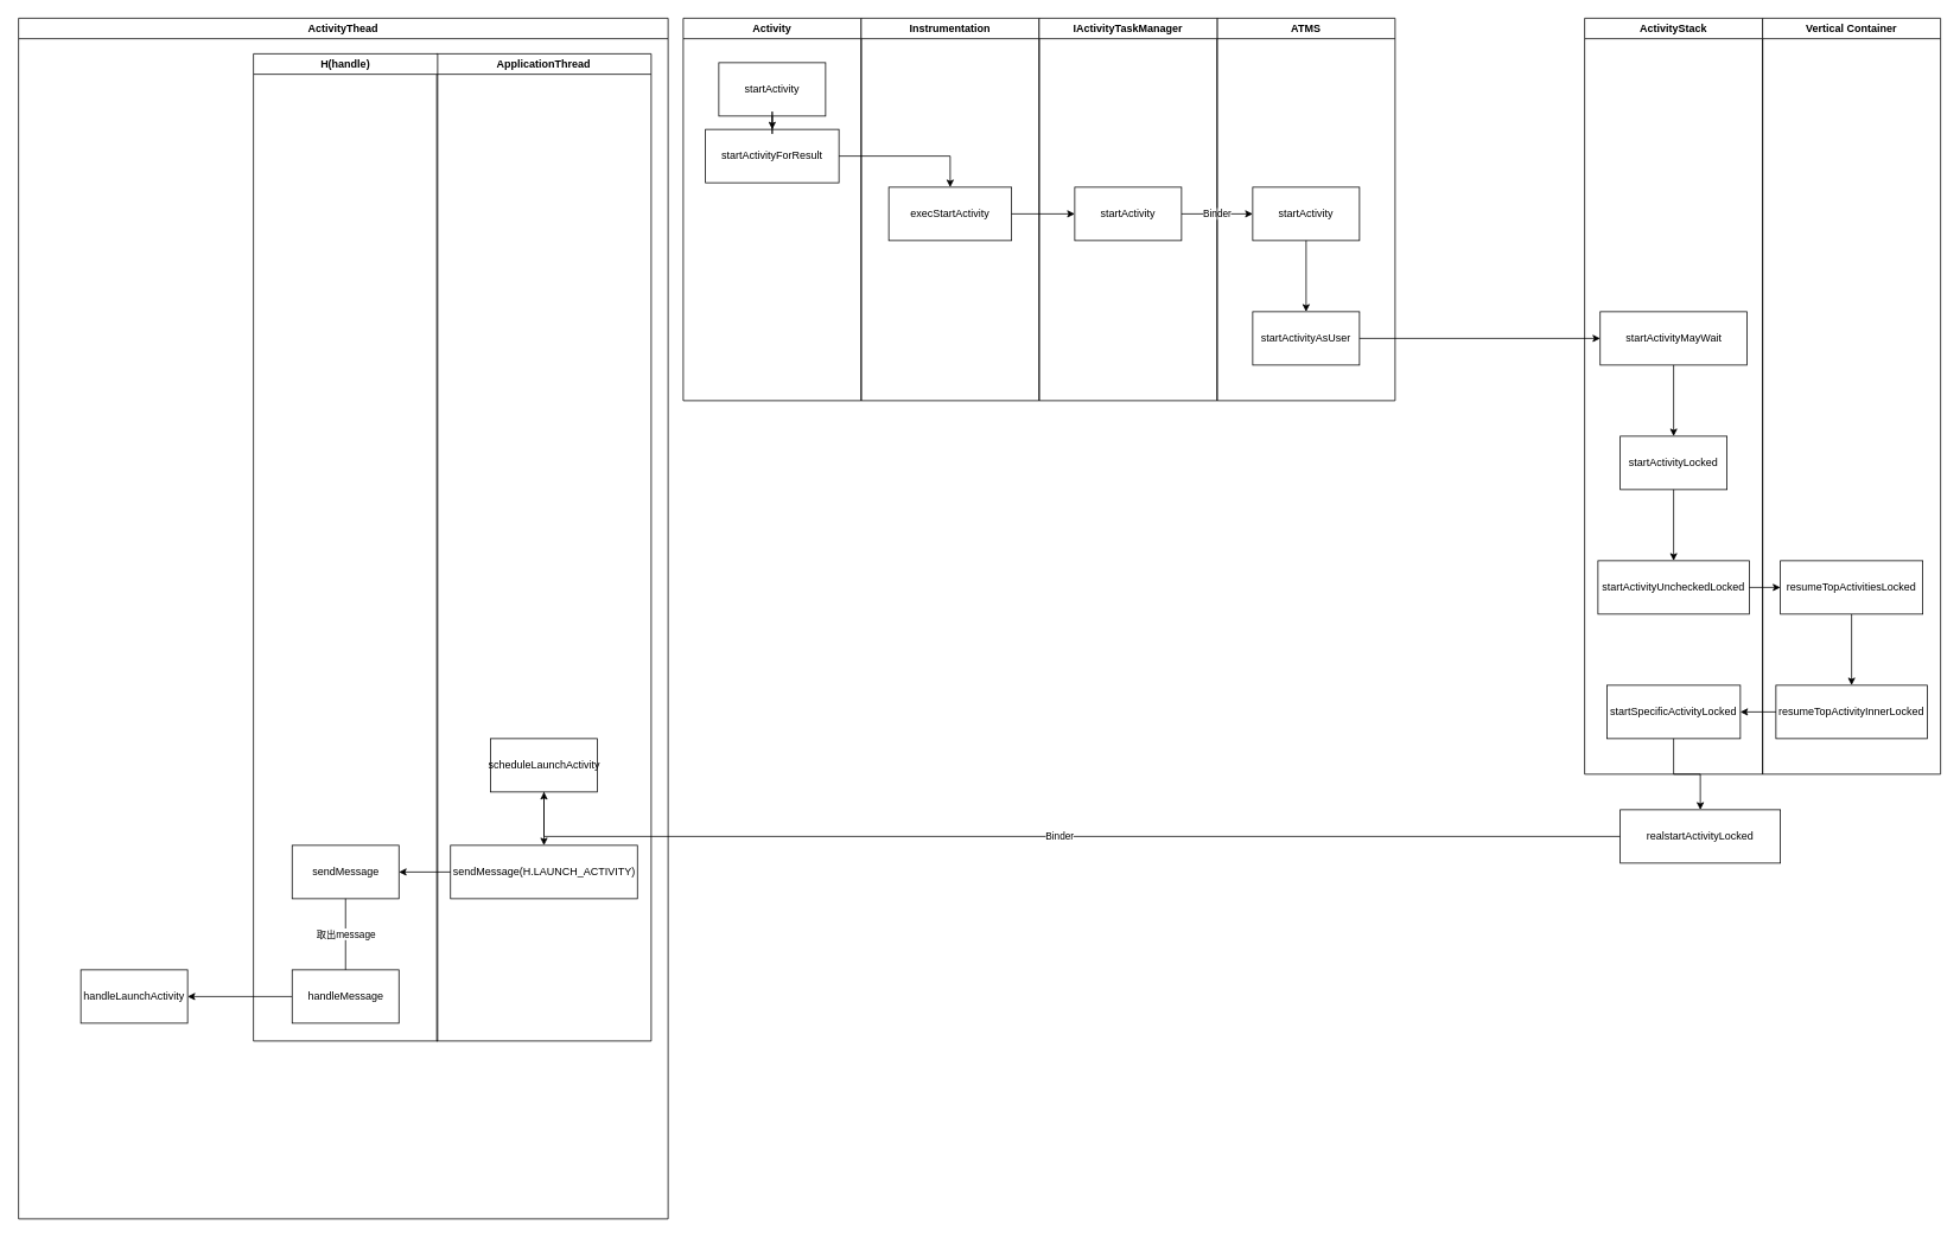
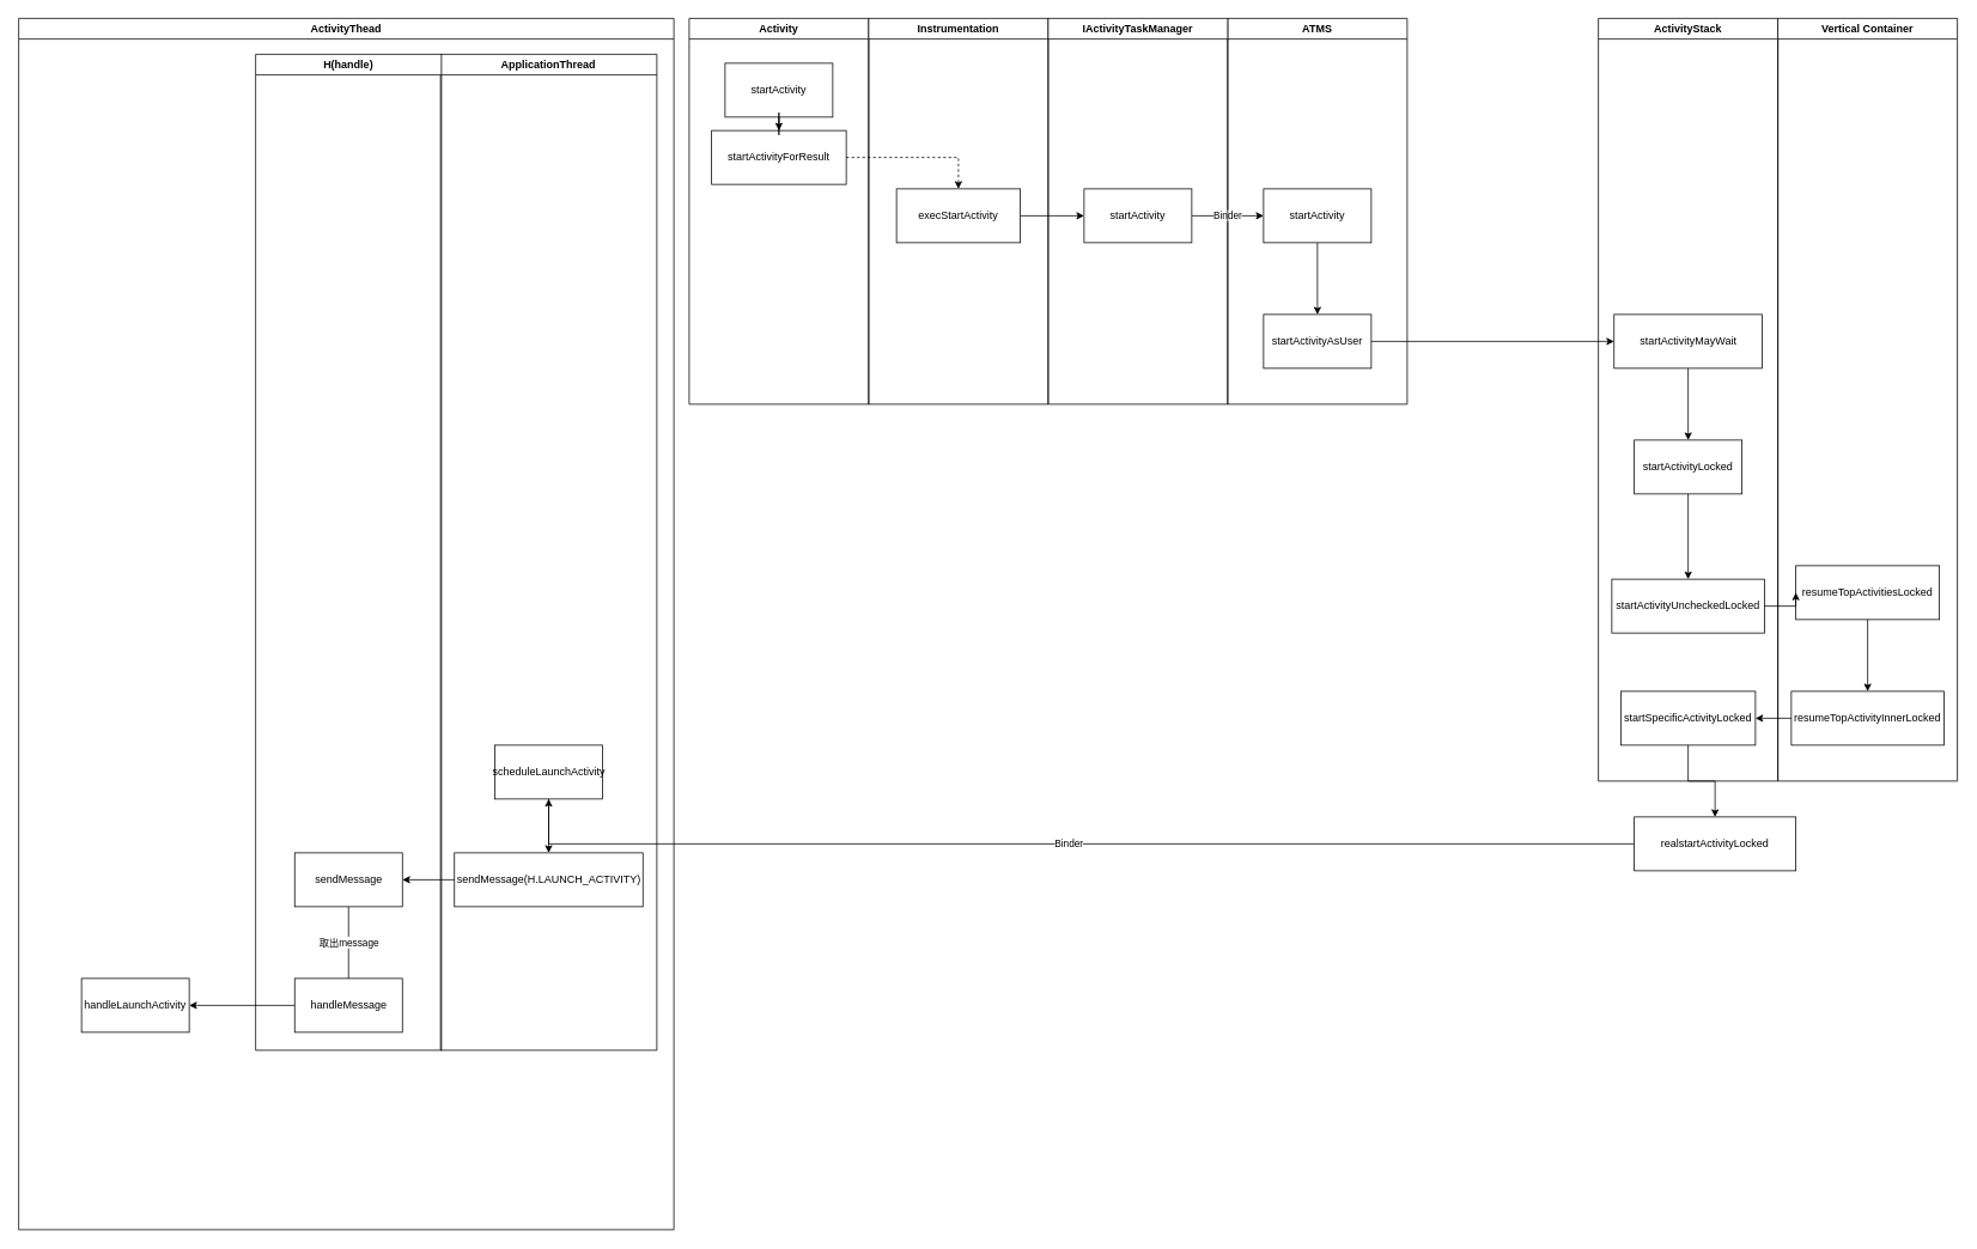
  <mxCell id="0" />
  <mxCell id="1" parent="0" />
  <mxCell id="2" value="Activity" style="swimlane;" parent="1" vertex="1"><mxGeometry x="767" y="20" width="200" height="430" as="geometry"><mxRectangle x="460" y="300" width="130" height="23" as="alternateBounds" /></mxGeometry></mxCell>
  <mxCell id="3" value="startActivity" style="rounded=0;whiteSpace=wrap;html=1;" parent="2" vertex="1"><mxGeometry x="40" y="50" width="120" height="60" as="geometry" /></mxCell>
  <mxCell id="4" value="startActivityForResult" style="whiteSpace=wrap;html=1;rounded=0;" parent="2" vertex="1"><mxGeometry x="25" y="125" width="150" height="60" as="geometry" /></mxCell>
  <mxCell id="5" value="" style="edgeStyle=orthogonalEdgeStyle;rounded=0;orthogonalLoop=1;jettySize=auto;html=1;" parent="2" source="3" target="4" edge="1"><mxGeometry relative="1" as="geometry" /></mxCell>
- <mxCell id="6" value="" style="edgeStyle=orthogonalEdgeStyle;rounded=0;orthogonalLoop=1;jettySize=auto;html=1;" parent="1" source="4" target="8" edge="1"><mxGeometry relative="1" as="geometry" /></mxCell>
+ <mxCell id="6" value="" style="edgeStyle=orthogonalEdgeStyle;rounded=0;orthogonalLoop=1;jettySize=auto;html=1;dashed=1;" parent="1" source="4" target="8" edge="1"><mxGeometry relative="1" as="geometry" /></mxCell>
  <mxCell id="7" value="Instrumentation" style="swimlane;" parent="1" vertex="1"><mxGeometry x="967" y="20" width="200" height="430" as="geometry" /></mxCell>
  <mxCell id="8" value="execStartActivity" style="whiteSpace=wrap;html=1;rounded=0;" parent="7" vertex="1"><mxGeometry x="31" y="190" width="138" height="60" as="geometry" /></mxCell>
  <mxCell id="9" value="ATMS" style="swimlane;" parent="1" vertex="1"><mxGeometry x="1367" y="20" width="200" height="430" as="geometry" /></mxCell>
  <mxCell id="10" value="startActivity" style="whiteSpace=wrap;html=1;rounded=0;" parent="9" vertex="1"><mxGeometry x="40" y="190" width="120" height="60" as="geometry" /></mxCell>
  <mxCell id="11" value="startActivityAsUser" style="whiteSpace=wrap;html=1;rounded=0;" parent="9" vertex="1"><mxGeometry x="40" y="330" width="120" height="60" as="geometry" /></mxCell>
  <mxCell id="12" value="" style="edgeStyle=orthogonalEdgeStyle;rounded=0;orthogonalLoop=1;jettySize=auto;html=1;" parent="9" source="10" target="11" edge="1"><mxGeometry relative="1" as="geometry" /></mxCell>
  <mxCell id="13" value="Binder" style="edgeStyle=orthogonalEdgeStyle;rounded=0;orthogonalLoop=1;jettySize=auto;html=1;exitX=1;exitY=0.5;exitDx=0;exitDy=0;entryX=0;entryY=0.5;entryDx=0;entryDy=0;" parent="1" source="43" target="10" edge="1"><mxGeometry relative="1" as="geometry"><mxPoint x="680" y="190" as="sourcePoint" /><mxPoint x="1250" y="320" as="targetPoint" /></mxGeometry></mxCell>
  <mxCell id="14" value="ActivityStack" style="swimlane;startSize=23;" parent="1" vertex="1"><mxGeometry x="1780" y="20" width="200" height="850" as="geometry" /></mxCell>
  <mxCell id="15" value="startActivityMayWait" style="whiteSpace=wrap;html=1;rounded=0;" parent="14" vertex="1"><mxGeometry x="17.5" y="330" width="165" height="60" as="geometry" /></mxCell>
  <mxCell id="16" value="&lt;span&gt;startActivityLocked&lt;/span&gt;" style="whiteSpace=wrap;html=1;rounded=0;" vertex="1" parent="14"><mxGeometry x="40" y="470" width="120" height="60" as="geometry" /></mxCell>
  <mxCell id="17" value="" style="edgeStyle=orthogonalEdgeStyle;rounded=0;orthogonalLoop=1;jettySize=auto;html=1;" edge="1" parent="14" source="15" target="16"><mxGeometry relative="1" as="geometry" /></mxCell>
- <mxCell id="18" value="&lt;span&gt;startActivityUncheckedLocked&lt;/span&gt;" style="whiteSpace=wrap;html=1;rounded=0;" vertex="1" parent="14"><mxGeometry x="15" y="610" width="170" height="60" as="geometry" /></mxCell>
+ <mxCell id="18" value="&lt;span&gt;startActivityUncheckedLocked&lt;/span&gt;" style="whiteSpace=wrap;html=1;rounded=0;" vertex="1" parent="14"><mxGeometry x="15" y="625" width="170" height="60" as="geometry" /></mxCell>
  <mxCell id="19" value="" style="edgeStyle=orthogonalEdgeStyle;rounded=0;orthogonalLoop=1;jettySize=auto;html=1;" edge="1" parent="14" source="16" target="18"><mxGeometry relative="1" as="geometry" /></mxCell>
  <mxCell id="20" value="startSpecificActivityLocked" style="whiteSpace=wrap;html=1;rounded=0;" parent="14" vertex="1"><mxGeometry x="25" y="750" width="150" height="60" as="geometry" /></mxCell>
  <mxCell id="21" value="" style="edgeStyle=orthogonalEdgeStyle;rounded=0;orthogonalLoop=1;jettySize=auto;html=1;exitX=1;exitY=0.5;exitDx=0;exitDy=0;" parent="1" source="11" target="15" edge="1"><mxGeometry relative="1" as="geometry" /></mxCell>
  <mxCell id="22" value="Vertical Container" style="swimlane;" parent="1" vertex="1"><mxGeometry x="1980" y="20" width="200" height="850" as="geometry" /></mxCell>
  <mxCell id="23" value="" style="edgeStyle=orthogonalEdgeStyle;rounded=0;orthogonalLoop=1;jettySize=auto;html=1;" parent="22" source="24" target="25" edge="1"><mxGeometry relative="1" as="geometry" /></mxCell>
  <mxCell id="24" value="resumeTopActivitiesLocked" style="whiteSpace=wrap;html=1;rounded=0;" parent="22" vertex="1"><mxGeometry x="20" y="610" width="160" height="60" as="geometry" /></mxCell>
  <mxCell id="25" value="resumeTopActivityInnerLocked" style="whiteSpace=wrap;html=1;rounded=0;" parent="22" vertex="1"><mxGeometry x="15" y="750" width="170" height="60" as="geometry" /></mxCell>
  <mxCell id="26" value="" style="edgeStyle=orthogonalEdgeStyle;rounded=0;orthogonalLoop=1;jettySize=auto;html=1;" parent="1" source="20" target="29" edge="1"><mxGeometry relative="1" as="geometry" /></mxCell>
  <mxCell id="27" value="" style="edgeStyle=orthogonalEdgeStyle;rounded=0;orthogonalLoop=1;jettySize=auto;html=1;" parent="1" source="25" target="20" edge="1"><mxGeometry relative="1" as="geometry" /></mxCell>
  <mxCell id="28" value="Binder" style="edgeStyle=orthogonalEdgeStyle;rounded=0;orthogonalLoop=1;jettySize=auto;html=1;" parent="1" source="29" target="31" edge="1"><mxGeometry relative="1" as="geometry" /></mxCell>
  <mxCell id="29" value="realstartActivityLocked" style="whiteSpace=wrap;html=1;rounded=0;" parent="1" vertex="1"><mxGeometry x="1820" y="910" width="180" height="60" as="geometry" /></mxCell>
  <mxCell id="30" value="ApplicationThread" style="swimlane;startSize=23;" parent="1" vertex="1"><mxGeometry x="490" y="60" width="241" height="1110" as="geometry" /></mxCell>
  <mxCell id="31" value="scheduleLaunchActivity" style="whiteSpace=wrap;html=1;rounded=0;" parent="30" vertex="1"><mxGeometry x="60.5" y="770" width="120" height="60" as="geometry" /></mxCell>
  <mxCell id="32" value="sendMessage(H.LAUNCH_ACTIVITY)" style="whiteSpace=wrap;html=1;rounded=0;" parent="30" vertex="1"><mxGeometry x="15.5" y="890" width="210" height="60" as="geometry" /></mxCell>
  <mxCell id="33" value="" style="edgeStyle=orthogonalEdgeStyle;rounded=0;orthogonalLoop=1;jettySize=auto;html=1;" parent="30" source="31" target="32" edge="1"><mxGeometry relative="1" as="geometry" /></mxCell>
  <mxCell id="34" value="H(handle)" style="swimlane;" parent="1" vertex="1"><mxGeometry x="284" y="60" width="207" height="1110" as="geometry" /></mxCell>
  <mxCell id="35" value="sendMessage" style="whiteSpace=wrap;html=1;rounded=0;" parent="34" vertex="1"><mxGeometry x="43.5" y="890" width="120" height="60" as="geometry" /></mxCell>
  <mxCell id="36" value="" style="edgeStyle=orthogonalEdgeStyle;rounded=0;orthogonalLoop=1;jettySize=auto;html=1;" parent="1" source="32" target="35" edge="1"><mxGeometry relative="1" as="geometry" /></mxCell>
  <mxCell id="37" value="" style="edgeStyle=orthogonalEdgeStyle;rounded=0;orthogonalLoop=1;jettySize=auto;html=1;" parent="1" source="38" target="41" edge="1"><mxGeometry relative="1" as="geometry" /></mxCell>
  <mxCell id="38" value="handleMessage" style="whiteSpace=wrap;html=1;rounded=0;" parent="1" vertex="1"><mxGeometry x="327.5" y="1090" width="120" height="60" as="geometry" /></mxCell>
  <mxCell id="39" value="取出message" style="edgeStyle=orthogonalEdgeStyle;rounded=0;orthogonalLoop=1;jettySize=auto;html=1;endArrow=none;" parent="1" source="35" target="38" edge="1"><mxGeometry relative="1" as="geometry" /></mxCell>
  <mxCell id="40" value="ActivityThead" style="swimlane;" parent="1" vertex="1"><mxGeometry x="20" y="20" width="730" height="1350" as="geometry" /></mxCell>
  <mxCell id="41" value="handleLaunchActivity" style="whiteSpace=wrap;html=1;rounded=0;" parent="40" vertex="1"><mxGeometry x="70" y="1070" width="120" height="60" as="geometry" /></mxCell>
  <mxCell id="42" value="IActivityTaskManager" style="swimlane;" vertex="1" parent="1"><mxGeometry x="1167" y="20" width="200" height="430" as="geometry" /></mxCell>
  <mxCell id="43" value="startActivity" style="whiteSpace=wrap;html=1;rounded=0;" vertex="1" parent="42"><mxGeometry x="40" y="190" width="120" height="60" as="geometry" /></mxCell>
  <mxCell id="44" style="edgeStyle=orthogonalEdgeStyle;rounded=0;orthogonalLoop=1;jettySize=auto;html=1;exitX=1;exitY=0.5;exitDx=0;exitDy=0;" edge="1" parent="1" source="8" target="43"><mxGeometry relative="1" as="geometry" /></mxCell>
  <mxCell id="45" style="edgeStyle=orthogonalEdgeStyle;rounded=0;orthogonalLoop=1;jettySize=auto;html=1;exitX=1;exitY=0.5;exitDx=0;exitDy=0;entryX=0;entryY=0.5;entryDx=0;entryDy=0;" edge="1" parent="1" source="18" target="24"><mxGeometry relative="1" as="geometry" /></mxCell>
